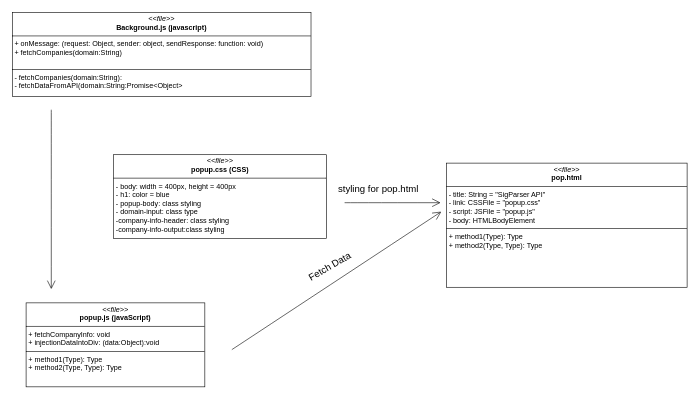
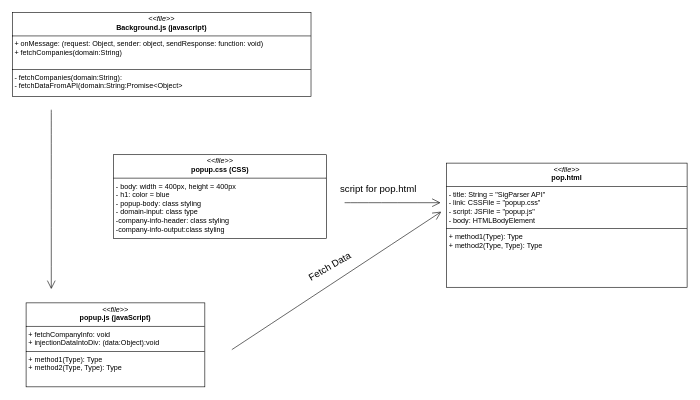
  <mxCell id="0" />
  <mxCell id="1" parent="0" />
  <mxCell id="2" value="&lt;p style=&quot;margin:0px;margin-top:4px;text-align:center;&quot;&gt;&lt;i&gt;&amp;lt;&amp;lt;file&amp;gt;&amp;gt;&lt;/i&gt;&lt;br&gt;&lt;b&gt;Background.js (javascript)&lt;/b&gt;&lt;br&gt;&lt;/p&gt;&lt;hr size=&quot;1&quot; style=&quot;border-style:solid;&quot;&gt;&lt;p style=&quot;margin:0px;margin-left:4px;&quot;&gt;+ onMessage: (request: Object, sender: object, sendResponse: function: void)&lt;br&gt;+ fetchCompanies(domain:String)&lt;/p&gt;&lt;p style=&quot;margin:0px;margin-left:4px;&quot;&gt;&lt;br&gt;&lt;/p&gt;&lt;hr size=&quot;1&quot; style=&quot;border-style:solid;&quot;&gt;&lt;p style=&quot;margin:0px;margin-left:4px;&quot;&gt;- fetchCompanies(domain:String):&amp;nbsp;&lt;br&gt;- fetchDataFromAPI(domain:String:Promise&amp;lt;Object&amp;gt;&lt;/p&gt;" style="verticalAlign=top;align=left;overflow=fill;html=1;whiteSpace=wrap;" parent="1" vertex="1"><mxGeometry x="20" y="20" width="498" height="140" as="geometry" /></mxCell>
  <mxCell id="3" value="&lt;p style=&quot;margin:0px;margin-top:4px;text-align:center;&quot;&gt;&lt;i&gt;&amp;lt;&amp;lt;file&amp;gt;&amp;gt;&lt;/i&gt;&lt;br&gt;&lt;b&gt;popup.css (CSS)&lt;/b&gt;&lt;/p&gt;&lt;hr size=&quot;1&quot; style=&quot;border-style:solid;&quot;&gt;&lt;p style=&quot;margin:0px;margin-left:4px;&quot;&gt;- body: width = 400px, height = 400px&lt;br&gt;- h1: color = blue&amp;nbsp;&lt;/p&gt;&lt;p style=&quot;margin:0px;margin-left:4px;&quot;&gt;- popup-body: class styling&lt;/p&gt;&lt;p style=&quot;margin:0px;margin-left:4px;&quot;&gt;- domain-input: class type&lt;/p&gt;&lt;p style=&quot;margin:0px;margin-left:4px;&quot;&gt;-company-info-header: class styling&lt;/p&gt;&lt;p style=&quot;margin:0px;margin-left:4px;&quot;&gt;-company-info-output:class styling&lt;/p&gt;&lt;p style=&quot;margin:0px;margin-left:4px;&quot;&gt;&lt;br&gt;&lt;/p&gt;" style="verticalAlign=top;align=left;overflow=fill;html=1;whiteSpace=wrap;" parent="1" vertex="1"><mxGeometry x="189" y="257" width="355" height="140" as="geometry" /></mxCell>
  <mxCell id="4" value="" style="endArrow=open;endFill=1;endSize=12;html=1;rounded=0;fontSize=12;curved=1;" parent="1" edge="1"><mxGeometry width="160" relative="1" as="geometry"><mxPoint x="574" y="337" as="sourcePoint" /><mxPoint x="734" y="337" as="targetPoint" /></mxGeometry></mxCell>
- <mxCell id="5" value="styling for pop.html" style="text;html=1;align=center;verticalAlign=middle;whiteSpace=wrap;rounded=0;fontSize=16;" parent="1" vertex="1"><mxGeometry x="561" y="299" width="139" height="30" as="geometry" /></mxCell>
+ <mxCell id="5" value="script for pop.html" style="text;html=1;align=center;verticalAlign=middle;whiteSpace=wrap;rounded=0;fontSize=16;" parent="1" vertex="1"><mxGeometry x="561" y="299" width="139" height="30" as="geometry" /></mxCell>
  <mxCell id="6" value="&lt;p style=&quot;margin:0px;margin-top:4px;text-align:center;&quot;&gt;&lt;i&gt;&amp;lt;&amp;lt;file&amp;gt;&amp;gt;&lt;/i&gt;&lt;br&gt;&lt;b&gt;pop.html&lt;/b&gt;&lt;/p&gt;&lt;hr size=&quot;1&quot; style=&quot;border-style:solid;&quot;&gt;&lt;p style=&quot;margin:0px;margin-left:4px;&quot;&gt;- title: String = &quot;SigParser API&quot;&lt;br&gt;- link: CSSFile = &quot;popup.css&quot;&lt;/p&gt;&lt;p style=&quot;margin:0px;margin-left:4px;&quot;&gt;- script: JSFile = &quot;popup.js&quot;&lt;/p&gt;&lt;p style=&quot;margin:0px;margin-left:4px;&quot;&gt;- body: HTMLBodyElement&lt;/p&gt;&lt;hr size=&quot;1&quot; style=&quot;border-style:solid;&quot;&gt;&lt;p style=&quot;margin:0px;margin-left:4px;&quot;&gt;+ method1(Type): Type&lt;br&gt;+ method2(Type, Type): Type&lt;/p&gt;" style="verticalAlign=top;align=left;overflow=fill;html=1;whiteSpace=wrap;" parent="1" vertex="1"><mxGeometry x="744" y="271" width="401" height="207" as="geometry" /></mxCell>
  <mxCell id="7" value="" style="endArrow=open;endFill=1;endSize=12;html=1;rounded=0;fontSize=12;curved=1;" parent="1" edge="1"><mxGeometry width="160" relative="1" as="geometry"><mxPoint x="386" y="582" as="sourcePoint" /><mxPoint x="735.136" y="352" as="targetPoint" /></mxGeometry></mxCell>
  <mxCell id="8" value="Fetch Data" style="text;html=1;align=center;verticalAlign=middle;whiteSpace=wrap;rounded=0;fontSize=16;rotation=-30;" parent="1" vertex="1"><mxGeometry x="495.12" y="429.32" width="109" height="28" as="geometry" /></mxCell>
  <mxCell id="9" value="&lt;p style=&quot;margin:0px;margin-top:4px;text-align:center;&quot;&gt;&lt;i&gt;&amp;lt;&amp;lt;file&amp;gt;&amp;gt;&lt;/i&gt;&lt;br&gt;&lt;b&gt;popup.js (javaScript)&lt;/b&gt;&lt;/p&gt;&lt;hr size=&quot;1&quot; style=&quot;border-style:solid;&quot;&gt;&lt;p style=&quot;margin:0px;margin-left:4px;&quot;&gt;+ fetchCompanyInfo: void&lt;br&gt;+ injectionDataIntoDiv: (data:Object):void&lt;/p&gt;&lt;hr size=&quot;1&quot; style=&quot;border-style:solid;&quot;&gt;&lt;p style=&quot;margin:0px;margin-left:4px;&quot;&gt;+ method1(Type): Type&lt;br&gt;+ method2(Type, Type): Type&lt;/p&gt;" style="verticalAlign=top;align=left;overflow=fill;html=1;whiteSpace=wrap;" parent="1" vertex="1"><mxGeometry x="43" y="504" width="298" height="140" as="geometry" /></mxCell>
  <mxCell id="10" value="" style="endArrow=open;endFill=1;endSize=12;html=1;rounded=0;fontSize=12;curved=1;" parent="1" edge="1"><mxGeometry width="160" relative="1" as="geometry"><mxPoint x="85" y="182" as="sourcePoint" /><mxPoint x="85" y="481" as="targetPoint" /></mxGeometry></mxCell>
